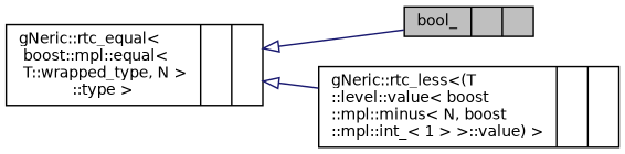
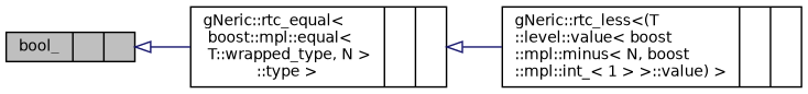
  digraph {
    rankdir=LR
    node [color=black fontname=Helvetica fontsize=10 shape=record]
    edge [arrowtail=onormal color=midnightblue dir=back fontname=Helvetica fontsize=10 labelfontname=Helvetica labelfontsize=10 style=solid]
    n1 [fillcolor=grey75 fontcolor=black height=0.2 label="{bool_\n||}" style=filled width=0.4]
    n2 [height=0.2 label="{gNeric::rtc_equal\<\l boost::mpl::equal\<\l T::wrapped_type, N \>\l::type \>\n||}" width=0.4]
    n3 [height=0.2 label="{gNeric::rtc_less\<(T\l::level::value\< boost\l::mpl::minus\< N, boost\l::mpl::int_\< 1 \> \>::value) \>\n||}" width=0.4]
-   n2 -> n1
+   n1 -> n2
    n2 -> n3
  }
